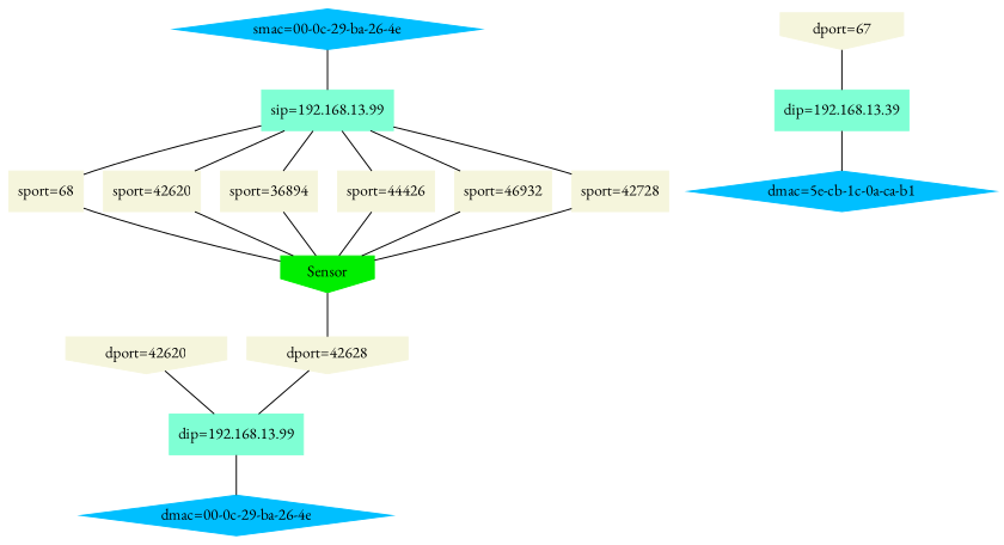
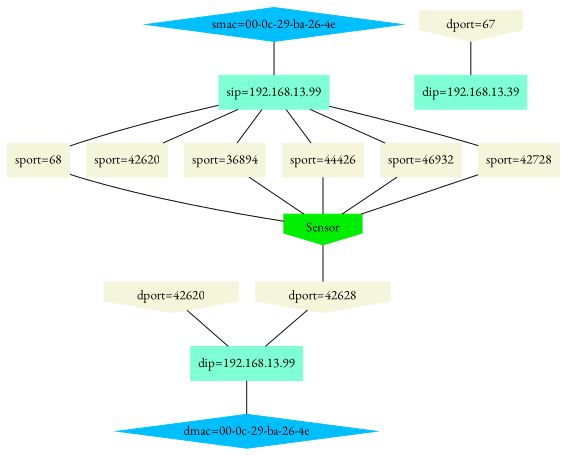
  graph {
    fontname="EB Garamond"
    node [color=beige fontname="EB Garamond" shape=box style=filled]
    edge [fontname="EB Garamond"]
    n1 [color=aquamarine label="sip=192.168.13.99"]
    n2 [label="sport=68"]
    n3 [label="sport=42620"]
    n4 [label="sport=36894"]
    n5 [label="sport=44426"]
    n6 [label="sport=46932"]
    n7 [label="sport=42728"]
    n8 [color=green2 label=Sensor shape=invhouse]
    n9 [label="dport=42628" shape=invhouse]
    n10 [label="dport=42620" shape=invhouse]
    n11 [color=aquamarine label="dip=192.168.13.99"]
    n12 [label="dport=67" shape=invhouse]
    n13 [color=aquamarine label="dip=192.168.13.39"]
-   n14 [color=deepskyblue label="dmac=5e-cb-1c-0a-ca-b1" shape=diamond]
    n15 [color=deepskyblue label="dmac=00-0c-29-ba-26-4e" shape=diamond]
    n16 [color=deepskyblue label="smac=00-0c-29-ba-26-4e" shape=diamond]
    n1 -- n2
    n1 -- n3
    n1 -- n4
    n1 -- n5
    n1 -- n6
    n1 -- n7
    n2 -- n8
-   n3 -- n8
    n4 -- n8
    n5 -- n8
    n6 -- n8
    n7 -- n8
    n8 -- n9
    n9 -- n11
    n10 -- n11
    n11 -- n15
    n12 -- n13
-   n13 -- n14
    n16 -- n1
  }
